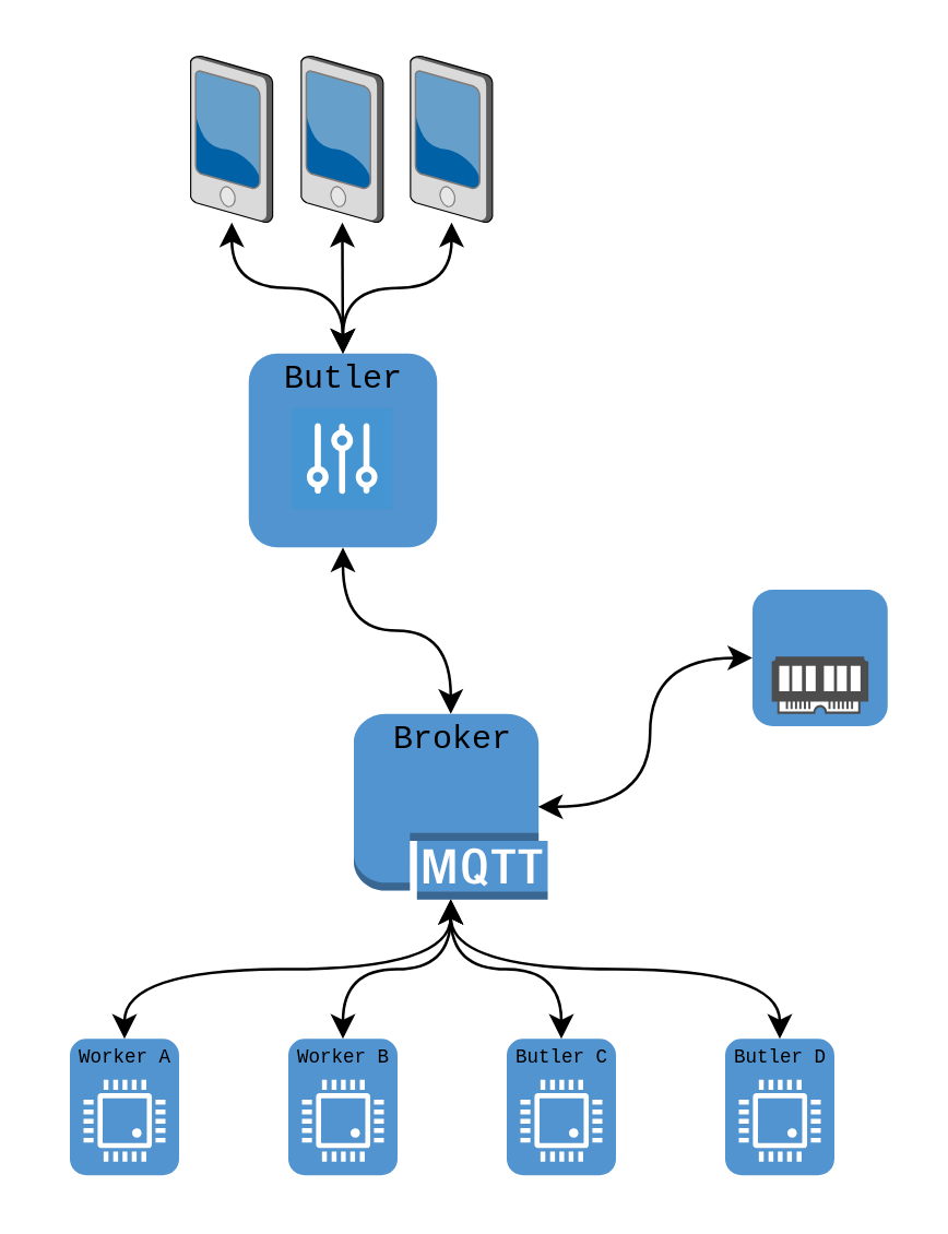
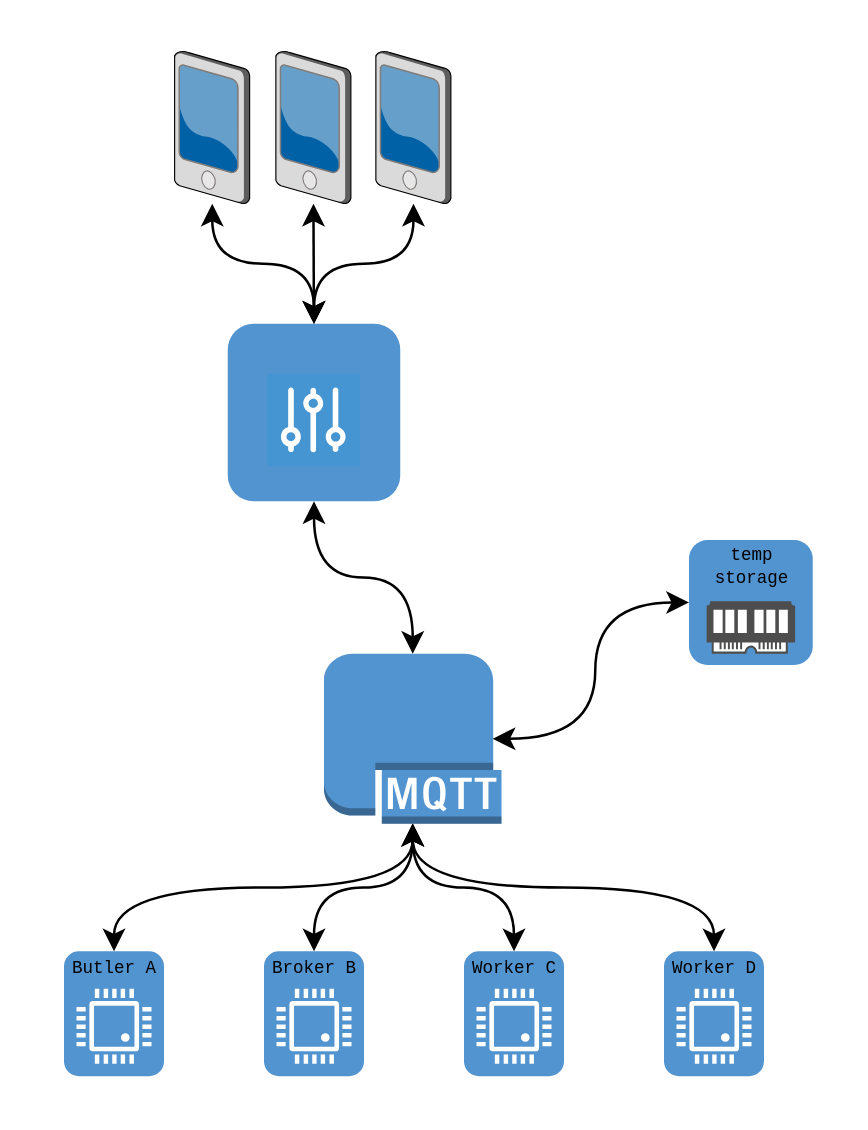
  <mxCell id="0" />
  <mxCell id="1" parent="0" />
  <mxCell id="2" style="edgeStyle=orthogonalEdgeStyle;curved=1;orthogonalLoop=1;jettySize=auto;html=1;exitX=0.5;exitY=1;exitDx=0;exitDy=0;startArrow=classic;startFill=1;fontFamily=Courier New;fontSize=7;" edge="1" parent="1" source="3" target="5"><mxGeometry relative="1" as="geometry" /></mxCell>
  <mxCell id="3" value="" style="rounded=1;whiteSpace=wrap;html=1;fillColor=#5294CF;strokeColor=none;" vertex="1" parent="1"><mxGeometry x="90.5" y="129" width="69" height="71" as="geometry" /></mxCell>
  <mxCell id="4" style="edgeStyle=orthogonalEdgeStyle;curved=1;orthogonalLoop=1;jettySize=auto;html=1;exitX=0.5;exitY=1;exitDx=0;exitDy=0;exitPerimeter=0;entryX=0.5;entryY=0;entryDx=0;entryDy=0;startArrow=classic;startFill=1;fontFamily=Courier New;fontSize=7;" edge="1" parent="1" source="5" target="13"><mxGeometry relative="1" as="geometry" /></mxCell>
  <mxCell id="5" value="" style="outlineConnect=0;dashed=0;verticalLabelPosition=bottom;verticalAlign=top;align=center;html=1;shape=mxgraph.aws3.mqtt_protocol;fillColor=#5294CF;gradientColor=none;" parent="1" vertex="1"><mxGeometry x="129" y="261" width="71" height="68" as="geometry" /></mxCell>
- <mxCell id="6" value="Broker" style="text;html=1;resizable=0;autosize=1;align=center;verticalAlign=middle;points=[];fillColor=none;strokeColor=none;rounded=0;fontFamily=Courier New;" parent="1" vertex="1"><mxGeometry x="134.5" y="261" width="60" height="20" as="geometry" /></mxCell>
  <mxCell id="7" value="" style="pointerEvents=1;shadow=0;dashed=0;html=1;strokeColor=none;fillColor=#4495D1;labelPosition=center;verticalLabelPosition=bottom;verticalAlign=top;align=center;outlineConnect=0;shape=mxgraph.veeam.controller;" parent="1" vertex="1"><mxGeometry x="106.25" y="149" width="37" height="37" as="geometry" /></mxCell>
- <mxCell id="8" value="Butler" style="text;html=1;resizable=0;autosize=1;align=center;verticalAlign=middle;points=[];fillColor=none;strokeColor=none;rounded=0;fontFamily=Courier New;" parent="1" vertex="1"><mxGeometry x="94.75" y="129" width="60" height="20" as="geometry" /></mxCell>
  <mxCell id="9" style="edgeStyle=orthogonalEdgeStyle;curved=1;orthogonalLoop=1;jettySize=auto;html=1;exitX=0.5;exitY=0;exitDx=0;exitDy=0;entryX=0.5;entryY=1;entryDx=0;entryDy=0;entryPerimeter=0;startArrow=classic;startFill=1;fontFamily=Courier New;fontSize=7;" edge="1" parent="1" source="10" target="5"><mxGeometry relative="1" as="geometry" /></mxCell>
  <mxCell id="10" value="" style="rounded=1;whiteSpace=wrap;html=1;fillColor=#5294CF;strokeColor=none;" parent="1" vertex="1"><mxGeometry x="25" y="380" width="40" height="50" as="geometry" /></mxCell>
  <mxCell id="11" value="" style="pointerEvents=1;shadow=0;dashed=0;html=1;strokeColor=none;fillColor=#FFFFFF;labelPosition=center;verticalLabelPosition=bottom;verticalAlign=top;align=center;outlineConnect=0;shape=mxgraph.veeam.cpu;" parent="1" vertex="1"><mxGeometry x="30" y="395" width="30" height="30" as="geometry" /></mxCell>
- <mxCell id="12" value="&lt;font face=&quot;Courier New&quot;&gt;Worker A&lt;/font&gt;" style="text;html=1;resizable=0;autosize=1;align=center;verticalAlign=middle;points=[];fillColor=none;strokeColor=none;rounded=0;fontSize=7;" vertex="1" parent="1"><mxGeometry x="20" y="382" width="50" height="10" as="geometry" /></mxCell>
+ <mxCell id="12" value="&lt;font face=&quot;Courier New&quot;&gt;Butler A&lt;/font&gt;" style="text;html=1;resizable=0;autosize=1;align=center;verticalAlign=middle;points=[];fillColor=none;strokeColor=none;rounded=0;fontSize=7;" vertex="1" parent="1"><mxGeometry x="20" y="382" width="50" height="10" as="geometry" /></mxCell>
  <mxCell id="13" value="" style="rounded=1;whiteSpace=wrap;html=1;fillColor=#5294CF;strokeColor=none;" vertex="1" parent="1"><mxGeometry x="105" y="380" width="40" height="50" as="geometry" /></mxCell>
  <mxCell id="14" value="" style="pointerEvents=1;shadow=0;dashed=0;html=1;strokeColor=none;fillColor=#FFFFFF;labelPosition=center;verticalLabelPosition=bottom;verticalAlign=top;align=center;outlineConnect=0;shape=mxgraph.veeam.cpu;" vertex="1" parent="1"><mxGeometry x="110" y="395" width="30" height="30" as="geometry" /></mxCell>
- <mxCell id="15" value="&lt;font face=&quot;Courier New&quot;&gt;Worker B&lt;/font&gt;" style="text;html=1;resizable=0;autosize=1;align=center;verticalAlign=middle;points=[];fillColor=none;strokeColor=none;rounded=0;fontSize=7;" vertex="1" parent="1"><mxGeometry x="100" y="382" width="50" height="10" as="geometry" /></mxCell>
+ <mxCell id="15" value="&lt;font face=&quot;Courier New&quot;&gt;Broker B&lt;/font&gt;" style="text;html=1;resizable=0;autosize=1;align=center;verticalAlign=middle;points=[];fillColor=none;strokeColor=none;rounded=0;fontSize=7;" vertex="1" parent="1"><mxGeometry x="100" y="382" width="50" height="10" as="geometry" /></mxCell>
  <mxCell id="16" style="edgeStyle=orthogonalEdgeStyle;curved=1;orthogonalLoop=1;jettySize=auto;html=1;exitX=0.5;exitY=0;exitDx=0;exitDy=0;startArrow=classic;startFill=1;fontFamily=Courier New;fontSize=7;" edge="1" parent="1" source="17" target="5"><mxGeometry relative="1" as="geometry" /></mxCell>
  <mxCell id="17" value="" style="rounded=1;whiteSpace=wrap;html=1;fillColor=#5294CF;strokeColor=none;" vertex="1" parent="1"><mxGeometry x="185" y="380" width="40" height="50" as="geometry" /></mxCell>
  <mxCell id="18" value="" style="pointerEvents=1;shadow=0;dashed=0;html=1;strokeColor=none;fillColor=#FFFFFF;labelPosition=center;verticalLabelPosition=bottom;verticalAlign=top;align=center;outlineConnect=0;shape=mxgraph.veeam.cpu;" vertex="1" parent="1"><mxGeometry x="190" y="395" width="30" height="30" as="geometry" /></mxCell>
- <mxCell id="19" value="&lt;font face=&quot;Courier New&quot;&gt;Butler C&lt;/font&gt;" style="text;html=1;resizable=0;autosize=1;align=center;verticalAlign=middle;points=[];fillColor=none;strokeColor=none;rounded=0;fontSize=7;" vertex="1" parent="1"><mxGeometry x="180" y="382" width="50" height="10" as="geometry" /></mxCell>
+ <mxCell id="19" value="&lt;font face=&quot;Courier New&quot;&gt;Worker C&lt;/font&gt;" style="text;html=1;resizable=0;autosize=1;align=center;verticalAlign=middle;points=[];fillColor=none;strokeColor=none;rounded=0;fontSize=7;" vertex="1" parent="1"><mxGeometry x="180" y="382" width="50" height="10" as="geometry" /></mxCell>
  <mxCell id="20" style="edgeStyle=orthogonalEdgeStyle;curved=1;orthogonalLoop=1;jettySize=auto;html=1;exitX=0.5;exitY=0;exitDx=0;exitDy=0;entryX=0.5;entryY=1;entryDx=0;entryDy=0;entryPerimeter=0;startArrow=classic;startFill=1;fontFamily=Courier New;fontSize=7;" edge="1" parent="1" source="21" target="5"><mxGeometry relative="1" as="geometry" /></mxCell>
  <mxCell id="21" value="" style="rounded=1;whiteSpace=wrap;html=1;fillColor=#5294CF;strokeColor=none;" vertex="1" parent="1"><mxGeometry x="265" y="380" width="40" height="50" as="geometry" /></mxCell>
  <mxCell id="22" value="" style="pointerEvents=1;shadow=0;dashed=0;html=1;strokeColor=none;fillColor=#FFFFFF;labelPosition=center;verticalLabelPosition=bottom;verticalAlign=top;align=center;outlineConnect=0;shape=mxgraph.veeam.cpu;" vertex="1" parent="1"><mxGeometry x="270" y="395" width="30" height="30" as="geometry" /></mxCell>
- <mxCell id="23" value="&lt;font face=&quot;Courier New&quot;&gt;Butler D&lt;/font&gt;" style="text;html=1;resizable=0;autosize=1;align=center;verticalAlign=middle;points=[];fillColor=none;strokeColor=none;rounded=0;fontSize=7;" vertex="1" parent="1"><mxGeometry x="260" y="382" width="50" height="10" as="geometry" /></mxCell>
+ <mxCell id="23" value="&lt;font face=&quot;Courier New&quot;&gt;Worker D&lt;/font&gt;" style="text;html=1;resizable=0;autosize=1;align=center;verticalAlign=middle;points=[];fillColor=none;strokeColor=none;rounded=0;fontSize=7;" vertex="1" parent="1"><mxGeometry x="260" y="382" width="50" height="10" as="geometry" /></mxCell>
  <mxCell id="24" style="edgeStyle=orthogonalEdgeStyle;curved=1;orthogonalLoop=1;jettySize=auto;html=1;exitX=0;exitY=0.5;exitDx=0;exitDy=0;entryX=0.95;entryY=0.5;entryDx=0;entryDy=0;entryPerimeter=0;startArrow=classic;startFill=1;fontFamily=Courier New;fontSize=7;" edge="1" parent="1" source="25" target="5"><mxGeometry relative="1" as="geometry" /></mxCell>
  <mxCell id="25" value="" style="rounded=1;whiteSpace=wrap;html=1;fillColor=#5294CF;strokeColor=none;" vertex="1" parent="1"><mxGeometry x="275" y="215.5" width="49.5" height="50" as="geometry" /></mxCell>
  <mxCell id="26" style="edgeStyle=orthogonalEdgeStyle;curved=1;orthogonalLoop=1;jettySize=auto;html=1;entryX=0.5;entryY=0;entryDx=0;entryDy=0;startArrow=classic;startFill=1;fontFamily=Courier New;fontSize=7;" edge="1" parent="1" source="27" target="3"><mxGeometry relative="1" as="geometry" /></mxCell>
  <mxCell id="27" value="" style="verticalLabelPosition=bottom;aspect=fixed;html=1;verticalAlign=top;strokeColor=none;align=center;outlineConnect=0;shape=mxgraph.citrix.pda;fillColor=#5294CF;fontFamily=Courier New;fontSize=7;" vertex="1" parent="1"><mxGeometry x="69.25" y="20" width="30" height="61" as="geometry" /></mxCell>
  <mxCell id="28" style="edgeStyle=orthogonalEdgeStyle;curved=1;orthogonalLoop=1;jettySize=auto;html=1;entryX=0.5;entryY=0;entryDx=0;entryDy=0;startArrow=classic;startFill=1;fontFamily=Courier New;fontSize=7;" edge="1" parent="1" source="29" target="3"><mxGeometry relative="1" as="geometry" /></mxCell>
  <mxCell id="29" value="" style="verticalLabelPosition=bottom;aspect=fixed;html=1;verticalAlign=top;strokeColor=none;align=center;outlineConnect=0;shape=mxgraph.citrix.pda;fillColor=#5294CF;fontFamily=Courier New;fontSize=7;" vertex="1" parent="1"><mxGeometry x="109.75" y="20" width="30" height="61" as="geometry" /></mxCell>
  <mxCell id="30" style="edgeStyle=orthogonalEdgeStyle;curved=1;orthogonalLoop=1;jettySize=auto;html=1;entryX=0.5;entryY=0;entryDx=0;entryDy=0;startArrow=classic;startFill=1;fontFamily=Courier New;fontSize=7;" edge="1" parent="1" source="31" target="3"><mxGeometry relative="1" as="geometry" /></mxCell>
  <mxCell id="31" value="" style="verticalLabelPosition=bottom;aspect=fixed;html=1;verticalAlign=top;strokeColor=none;align=center;outlineConnect=0;shape=mxgraph.citrix.pda;fillColor=#5294CF;fontFamily=Courier New;fontSize=7;" vertex="1" parent="1"><mxGeometry x="149.75" y="20" width="30" height="61" as="geometry" /></mxCell>
  <mxCell id="32" value="" style="pointerEvents=1;shadow=0;dashed=0;html=1;strokeColor=none;fillColor=#4D4D4D;labelPosition=center;verticalLabelPosition=bottom;verticalAlign=top;align=center;outlineConnect=0;shape=mxgraph.veeam.ram;fontFamily=Courier New;fontSize=7;" vertex="1" parent="1"><mxGeometry x="282.06" y="240" width="35.38" height="21" as="geometry" /></mxCell>
+ <mxCell id="33" value="temp&lt;br style=&quot;font-size: 7px;&quot;&gt;storage" style="text;html=1;resizable=0;autosize=1;align=center;verticalAlign=middle;points=[];fillColor=none;strokeColor=none;rounded=0;fontFamily=Courier New;fontSize=7;" vertex="1" parent="1"><mxGeometry x="279.75" y="215.5" width="40" height="20" as="geometry" /></mxCell>
